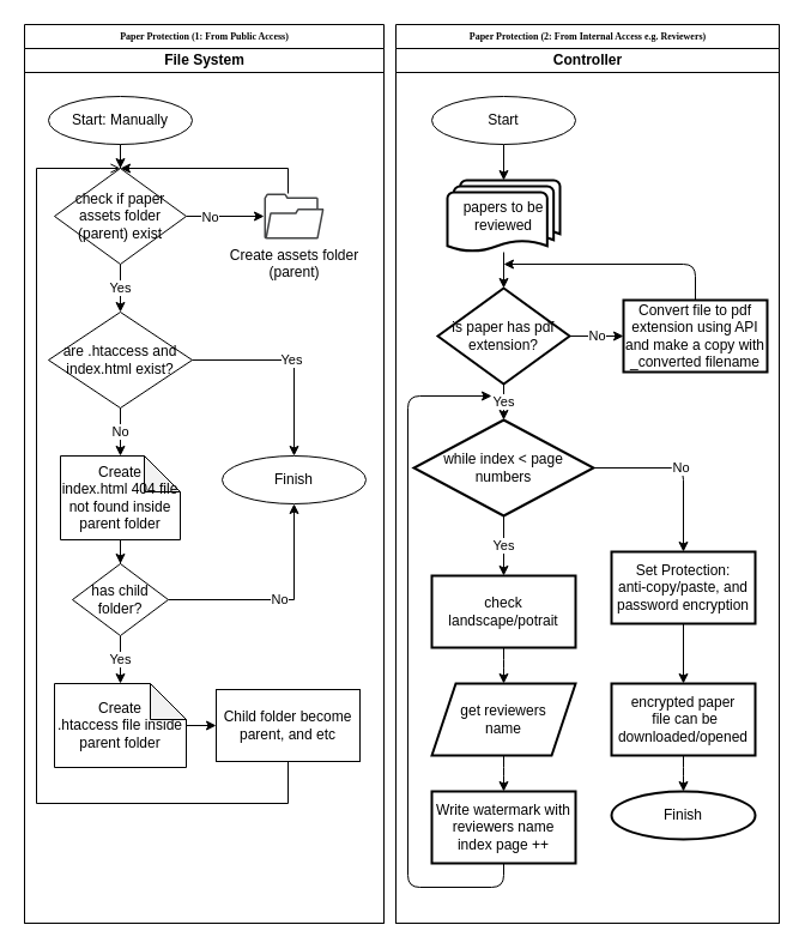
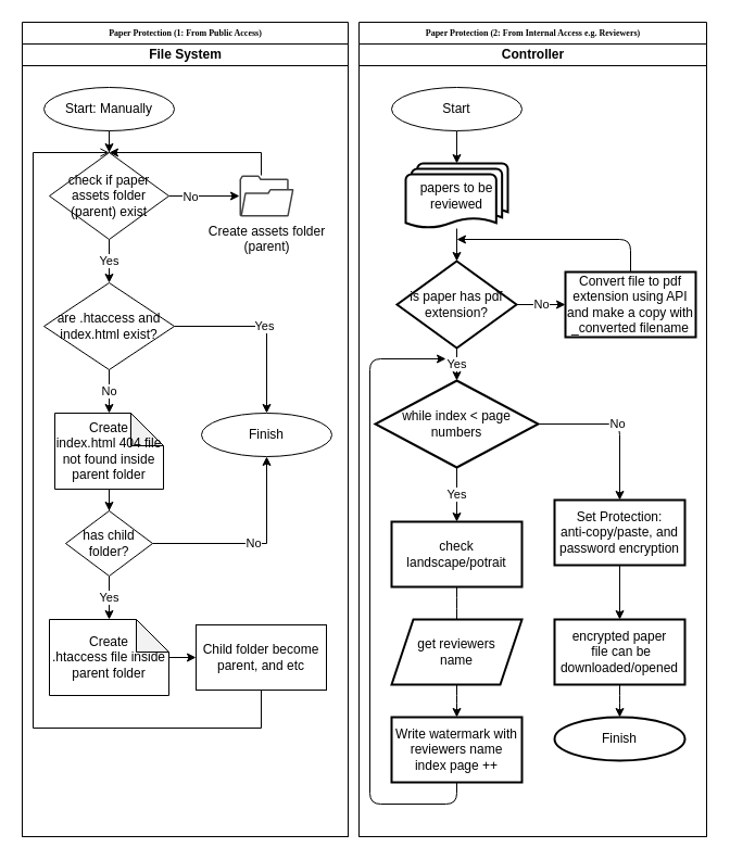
  <mxCell id="0" />
  <mxCell id="1" parent="0" />
  <mxCell id="2" value="Paper Protection (1: From Public Access)" style="swimlane;html=1;childLayout=stackLayout;startSize=20;rounded=0;shadow=0;labelBackgroundColor=none;strokeWidth=1;fontFamily=Verdana;fontSize=8;align=center;" parent="1" vertex="1"><mxGeometry x="20" y="20" width="300" height="750" as="geometry" /></mxCell>
  <mxCell id="3" value="File System" style="swimlane;html=1;startSize=20;" parent="2" vertex="1"><mxGeometry y="20" width="300" height="730" as="geometry" /></mxCell>
  <mxCell id="4" value="" style="edgeStyle=orthogonalEdgeStyle;rounded=0;orthogonalLoop=1;jettySize=auto;html=1;entryX=0.5;entryY=0;entryDx=0;entryDy=0;" edge="1" parent="3" source="5" target="8"><mxGeometry relative="1" as="geometry"><mxPoint x="80.059" y="120" as="targetPoint" /></mxGeometry></mxCell>
  <mxCell id="5" value="Start: Manually" style="ellipse;whiteSpace=wrap;html=1;" vertex="1" parent="3"><mxGeometry x="20" y="40" width="120" height="40" as="geometry" /></mxCell>
  <mxCell id="6" style="edgeStyle=orthogonalEdgeStyle;rounded=0;orthogonalLoop=1;jettySize=auto;html=1;" edge="1" parent="3" source="8" target="19"><mxGeometry relative="1" as="geometry" /></mxCell>
  <mxCell id="7" value="No" style="edgeLabel;html=1;align=center;verticalAlign=middle;resizable=0;points=[];" vertex="1" connectable="0" parent="6"><mxGeometry x="-0.451" relative="1" as="geometry"><mxPoint x="1" as="offset" /></mxGeometry></mxCell>
  <mxCell id="8" value="&lt;span&gt;check if paper assets folder (parent) exist&lt;/span&gt;" style="rhombus;whiteSpace=wrap;html=1;" vertex="1" parent="3"><mxGeometry x="25" y="100" width="110" height="80" as="geometry" /></mxCell>
  <mxCell id="9" style="edgeStyle=orthogonalEdgeStyle;rounded=0;orthogonalLoop=1;jettySize=auto;html=1;entryX=0.5;entryY=0;entryDx=0;entryDy=0;" edge="1" parent="3" source="19" target="8"><mxGeometry relative="1" as="geometry"><Array as="points"><mxPoint x="220" y="100" /></Array></mxGeometry></mxCell>
  <mxCell id="10" value="are .htaccess and index.html exist?" style="rhombus;whiteSpace=wrap;html=1;" vertex="1" parent="3"><mxGeometry x="20" y="220" width="120" height="80" as="geometry" /></mxCell>
  <mxCell id="11" value="Yes" style="edgeStyle=orthogonalEdgeStyle;rounded=0;orthogonalLoop=1;jettySize=auto;html=1;entryX=0.5;entryY=0;entryDx=0;entryDy=0;entryPerimeter=0;" edge="1" parent="3" source="15" target="16"><mxGeometry relative="1" as="geometry"><mxPoint x="80.059" y="400" as="targetPoint" /></mxGeometry></mxCell>
  <mxCell id="12" style="edgeStyle=orthogonalEdgeStyle;rounded=0;orthogonalLoop=1;jettySize=auto;html=1;entryX=0.5;entryY=0;entryDx=0;entryDy=0;" edge="1" parent="3" source="14" target="15"><mxGeometry relative="1" as="geometry" /></mxCell>
  <mxCell id="13" value="No" style="edgeStyle=orthogonalEdgeStyle;rounded=0;orthogonalLoop=1;jettySize=auto;html=1;entryX=0.5;entryY=1;entryDx=0;entryDy=0;" edge="1" parent="3" source="15" target="18"><mxGeometry relative="1" as="geometry" /></mxCell>
  <mxCell id="14" value="Create &lt;br&gt;index.html 404 file not found inside parent folder" style="shape=note;whiteSpace=wrap;html=1;backgroundOutline=1;darkOpacity=0.05;" vertex="1" parent="3"><mxGeometry x="30" y="340" width="100" height="70" as="geometry" /></mxCell>
  <mxCell id="15" value="has child folder?" style="rhombus;whiteSpace=wrap;html=1;" vertex="1" parent="3"><mxGeometry x="40" y="430" width="80" height="60" as="geometry" /></mxCell>
  <mxCell id="16" value="&lt;span&gt;Create &lt;br&gt;.htaccess&amp;nbsp;file inside parent folder&lt;/span&gt;" style="shape=note;whiteSpace=wrap;html=1;backgroundOutline=1;darkOpacity=0.05;" vertex="1" parent="3"><mxGeometry x="25" y="530" width="110" height="70" as="geometry" /></mxCell>
  <mxCell id="17" value="Child folder become parent, and etc" style="whiteSpace=wrap;html=1;" vertex="1" parent="3"><mxGeometry x="160" y="535" width="120" height="60" as="geometry" /></mxCell>
  <mxCell id="18" value="Finish" style="ellipse;whiteSpace=wrap;html=1;" vertex="1" parent="3"><mxGeometry x="165" y="340" width="120" height="40" as="geometry" /></mxCell>
  <mxCell id="19" value="Create assets folder &lt;br&gt;(parent)" style="pointerEvents=1;shadow=0;dashed=0;html=1;strokeColor=none;fillColor=#434445;aspect=fixed;labelPosition=center;verticalLabelPosition=bottom;verticalAlign=top;align=center;outlineConnect=0;shape=mxgraph.vvd.folder;" vertex="1" parent="3"><mxGeometry x="200" y="121" width="50" height="38" as="geometry" /></mxCell>
  <mxCell id="20" value="Yes" style="edgeStyle=orthogonalEdgeStyle;rounded=0;orthogonalLoop=1;jettySize=auto;html=1;" edge="1" parent="3" source="8" target="10"><mxGeometry relative="1" as="geometry" /></mxCell>
  <mxCell id="21" value="No" style="edgeStyle=orthogonalEdgeStyle;rounded=0;orthogonalLoop=1;jettySize=auto;html=1;entryX=0.5;entryY=0;entryDx=0;entryDy=0;entryPerimeter=0;" edge="1" parent="3" source="10" target="14"><mxGeometry relative="1" as="geometry" /></mxCell>
  <mxCell id="22" value="Yes" style="edgeStyle=orthogonalEdgeStyle;rounded=0;orthogonalLoop=1;jettySize=auto;html=1;" edge="1" parent="3" source="10" target="18"><mxGeometry relative="1" as="geometry" /></mxCell>
  <mxCell id="23" value="" style="edgeStyle=orthogonalEdgeStyle;rounded=0;orthogonalLoop=1;jettySize=auto;html=1;" edge="1" parent="3" source="16" target="17"><mxGeometry relative="1" as="geometry" /></mxCell>
  <mxCell id="24" style="edgeStyle=orthogonalEdgeStyle;rounded=0;orthogonalLoop=1;jettySize=auto;html=1;entryX=0.5;entryY=0;entryDx=0;entryDy=0;exitX=0.5;exitY=1;exitDx=0;exitDy=0;endArrow=open;" edge="1" parent="3" source="17" target="8"><mxGeometry relative="1" as="geometry"><Array as="points"><mxPoint x="220" y="630" /><mxPoint x="10" y="630" /><mxPoint x="10" y="100" /></Array></mxGeometry></mxCell>
  <mxCell id="25" value="Paper Protection (2: From Internal Access e.g. Reviewers)" style="swimlane;html=1;childLayout=stackLayout;startSize=20;rounded=0;shadow=0;labelBackgroundColor=none;strokeWidth=1;fontFamily=Verdana;fontSize=8;align=center;" vertex="1" parent="1"><mxGeometry x="330" y="20" width="320" height="750" as="geometry" /></mxCell>
  <mxCell id="26" value="Controller" style="swimlane;html=1;startSize=20;" vertex="1" parent="25"><mxGeometry y="20" width="320" height="730" as="geometry" /></mxCell>
  <mxCell id="27" style="edgeStyle=orthogonalEdgeStyle;rounded=0;orthogonalLoop=1;jettySize=auto;html=1;entryX=0.5;entryY=0;entryDx=0;entryDy=0;entryPerimeter=0;" edge="1" parent="26" source="31" target="30"><mxGeometry relative="1" as="geometry" /></mxCell>
  <mxCell id="28" value="while index &amp;lt; page numbers" style="rhombus;whiteSpace=wrap;html=1;strokeWidth=2;" vertex="1" parent="26"><mxGeometry x="15" y="310" width="150" height="80" as="geometry" /></mxCell>
  <mxCell id="29" value="is paper has pdf extension?" style="rhombus;whiteSpace=wrap;html=1;strokeWidth=2;" vertex="1" parent="26"><mxGeometry x="35" y="200" width="110" height="80" as="geometry" /></mxCell>
  <mxCell id="30" value="papers to be reviewed" style="strokeWidth=2;html=1;shape=mxgraph.flowchart.multi-document;whiteSpace=wrap;" vertex="1" parent="26"><mxGeometry x="43" y="110" width="94" height="60" as="geometry" /></mxCell>
  <mxCell id="31" value="Start" style="ellipse;whiteSpace=wrap;html=1;" vertex="1" parent="26"><mxGeometry x="30" y="40" width="120" height="40" as="geometry" /></mxCell>
  <mxCell id="32" value="" style="edgeStyle=orthogonalEdgeStyle;rounded=0;orthogonalLoop=1;jettySize=auto;html=1;" edge="1" parent="26" source="30" target="29"><mxGeometry relative="1" as="geometry" /></mxCell>
  <mxCell id="33" value="No" style="edgeStyle=orthogonalEdgeStyle;rounded=0;orthogonalLoop=1;jettySize=auto;html=1;" edge="1" parent="26" source="29" target="39"><mxGeometry relative="1" as="geometry" /></mxCell>
  <mxCell id="34" value="Yes" style="edgeStyle=orthogonalEdgeStyle;rounded=1;orthogonalLoop=1;jettySize=auto;html=1;" edge="1" parent="26" source="29" target="28"><mxGeometry relative="1" as="geometry" /></mxCell>
  <mxCell id="35" value="check landscape/potrait" style="whiteSpace=wrap;html=1;strokeWidth=2;" vertex="1" parent="26"><mxGeometry x="30" y="440" width="120" height="60" as="geometry" /></mxCell>
  <mxCell id="36" style="edgeStyle=orthogonalEdgeStyle;rounded=1;orthogonalLoop=1;jettySize=auto;html=1;entryX=0.5;entryY=0;entryDx=0;entryDy=0;" edge="1" parent="26" source="37" target="38"><mxGeometry relative="1" as="geometry" /></mxCell>
  <mxCell id="37" value="get reviewers&lt;br&gt;name" style="shape=parallelogram;perimeter=parallelogramPerimeter;whiteSpace=wrap;html=1;fixedSize=1;strokeWidth=2;" vertex="1" parent="26"><mxGeometry x="30" y="530" width="120" height="60" as="geometry" /></mxCell>
  <mxCell id="38" value="Write watermark with reviewers name&lt;br&gt;index page ++" style="whiteSpace=wrap;html=1;strokeWidth=2;" vertex="1" parent="26"><mxGeometry x="30" y="620" width="120" height="60" as="geometry" /></mxCell>
  <mxCell id="39" value="Convert file to pdf&lt;br&gt;extension using API and make a copy with _converted filename" style="whiteSpace=wrap;html=1;strokeWidth=2;" vertex="1" parent="26"><mxGeometry x="190" y="210" width="120" height="60" as="geometry" /></mxCell>
  <mxCell id="40" value="Yes" style="edgeStyle=orthogonalEdgeStyle;rounded=1;orthogonalLoop=1;jettySize=auto;html=1;" edge="1" parent="26" source="28" target="35"><mxGeometry relative="1" as="geometry" /></mxCell>
- <mxCell id="41" value="" style="edgeStyle=orthogonalEdgeStyle;rounded=1;orthogonalLoop=1;jettySize=auto;html=1;" edge="1" parent="26" source="35" target="37"><mxGeometry relative="1" as="geometry" /></mxCell>
+ <mxCell id="41" value="" style="edgeStyle=orthogonalEdgeStyle;rounded=1;orthogonalLoop=1;jettySize=auto;html=1;endArrow=none;" edge="1" parent="26" source="35" target="37"><mxGeometry relative="1" as="geometry" /></mxCell>
  <mxCell id="42" value="" style="edgeStyle=orthogonalEdgeStyle;rounded=1;orthogonalLoop=1;jettySize=auto;html=1;exitX=0.5;exitY=1;exitDx=0;exitDy=0;" edge="1" parent="26" source="38"><mxGeometry relative="1" as="geometry"><mxPoint x="240.059" y="680" as="sourcePoint" /><mxPoint x="80" y="290" as="targetPoint" /><Array as="points"><mxPoint x="90" y="700" /><mxPoint x="10" y="700" /><mxPoint x="10" y="290" /></Array></mxGeometry></mxCell>
  <mxCell id="43" value="Finish" style="ellipse;whiteSpace=wrap;html=1;strokeWidth=2;" vertex="1" parent="26"><mxGeometry x="180" y="620" width="120" height="40" as="geometry" /></mxCell>
  <mxCell id="44" value="" style="edgeStyle=orthogonalEdgeStyle;rounded=1;orthogonalLoop=1;jettySize=auto;html=1;" edge="1" parent="26" source="48" target="43"><mxGeometry relative="1" as="geometry" /></mxCell>
  <mxCell id="45" value="No" style="edgeStyle=orthogonalEdgeStyle;rounded=1;orthogonalLoop=1;jettySize=auto;html=1;entryX=0.5;entryY=0;entryDx=0;entryDy=0;" edge="1" parent="26" source="28" target="47"><mxGeometry relative="1" as="geometry" /></mxCell>
  <mxCell id="46" style="edgeStyle=orthogonalEdgeStyle;rounded=1;orthogonalLoop=1;jettySize=auto;html=1;entryX=0.5;entryY=0;entryDx=0;entryDy=0;" edge="1" parent="26" source="47" target="48"><mxGeometry relative="1" as="geometry" /></mxCell>
  <mxCell id="47" value="Set Protection:&lt;br&gt;anti-copy/paste, and password encryption" style="whiteSpace=wrap;html=1;strokeWidth=2;" vertex="1" parent="26"><mxGeometry x="180" y="420" width="120" height="60" as="geometry" /></mxCell>
  <mxCell id="48" value="encrypted paper&lt;br&gt;&amp;nbsp;file can be downloaded/opened" style="whiteSpace=wrap;html=1;strokeWidth=2;" vertex="1" parent="26"><mxGeometry x="180" y="530" width="120" height="60" as="geometry" /></mxCell>
  <mxCell id="49" style="edgeStyle=orthogonalEdgeStyle;rounded=1;orthogonalLoop=1;jettySize=auto;html=1;exitX=0.5;exitY=0;exitDx=0;exitDy=0;" edge="1" parent="1" source="39"><mxGeometry relative="1" as="geometry"><mxPoint x="420" y="220" as="targetPoint" /><Array as="points"><mxPoint x="580" y="220" /></Array></mxGeometry></mxCell>
